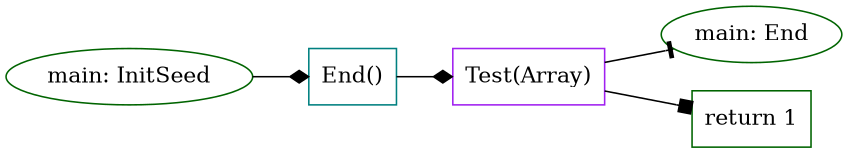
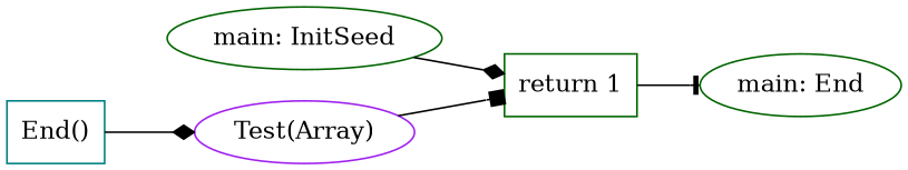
  digraph {
    rankdir=LR
    node [color=darkgreen shape=box]
    edge [arrowhead=diamond]
    n1 [label="main: InitSeed" shape=ellipse]
    n2 [color=teal label="End()"]
-   n3 [color=purple label="Test(Array)"]
+   n3 [color=purple label="Test(Array)" shape=ellipse]
    n4 [label="main: End" shape=ellipse]
    n5 [label="return 1"]
-   n1 -> n2
+   n1 -> n5
    n2 -> n3
    n3 -> n5 [arrowhead=box]
-   n3 -> n4 [arrowhead=tee]
+   n5 -> n4 [arrowhead=tee]
  }
